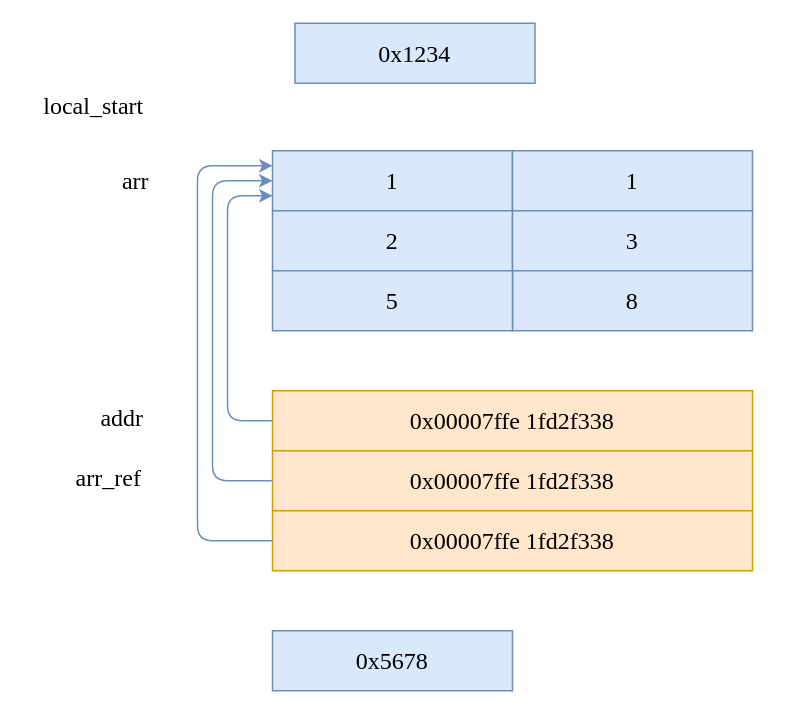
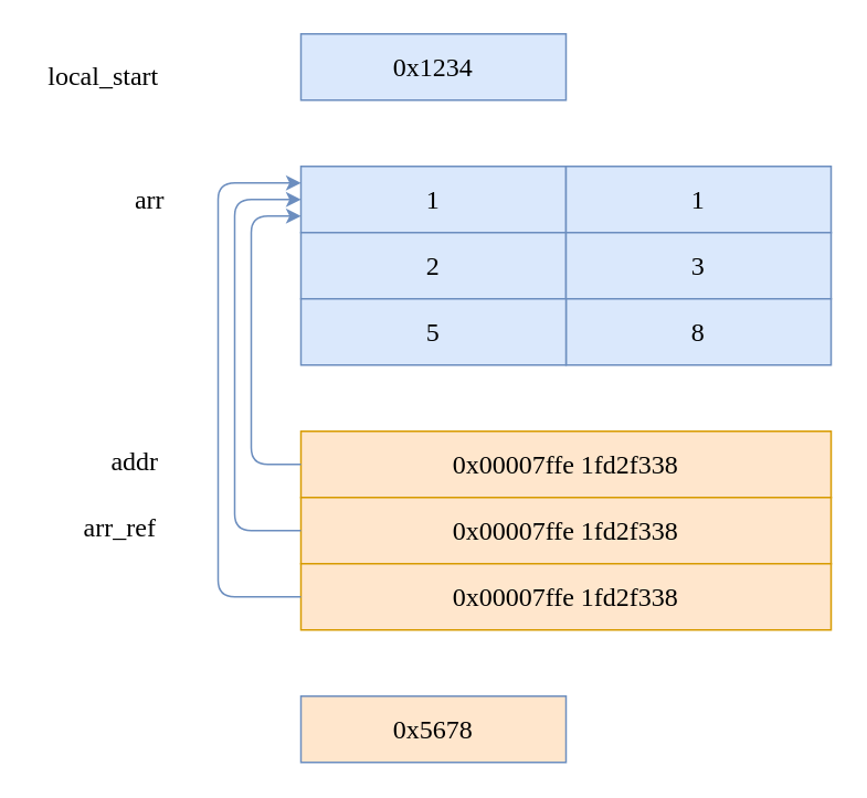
  <mxCell id="0" />
  <mxCell id="1" parent="0" />
- <mxCell id="2" value="0x1234" style="rounded=0;whiteSpace=wrap;html=1;shadow=0;strokeColor=#6c8ebf;strokeWidth=1;fontFamily=Ubuntu;fontSize=16;fontStyle=0;fillColor=#dae8fc;" parent="1" vertex="1"><mxGeometry x="196" y="15" width="160" height="40" as="geometry" /></mxCell>
- <mxCell id="3" value="0x5678" style="rounded=0;whiteSpace=wrap;html=1;shadow=0;strokeColor=#6c8ebf;strokeWidth=1;fontFamily=Ubuntu;fontSize=16;fontStyle=0;fillColor=#dae8fc;" parent="1" vertex="1"><mxGeometry x="181" y="420" width="160" height="40" as="geometry" /></mxCell>
- <mxCell id="4" value="local_start" style="text;html=1;align=center;verticalAlign=middle;whiteSpace=wrap;rounded=0;fontFamily=Ubuntu;fontSize=16;fontStyle=0;" parent="1" vertex="1"><mxGeometry x="20" y="55" width="84" height="30" as="geometry" /></mxCell>
+ <mxCell id="2" value="0x1234" style="rounded=0;whiteSpace=wrap;html=1;shadow=0;strokeColor=#6c8ebf;strokeWidth=1;fontFamily=Ubuntu;fontSize=16;fontStyle=0;fillColor=#dae8fc;" parent="1" vertex="1"><mxGeometry x="181" y="20" width="160" height="40" as="geometry" /></mxCell>
+ <mxCell id="3" value="0x5678" style="rounded=0;whiteSpace=wrap;html=1;shadow=0;strokeColor=#6c8ebf;strokeWidth=1;fontFamily=Ubuntu;fontSize=16;fontStyle=0;fillColor=#ffe6cc;" parent="1" vertex="1"><mxGeometry x="181" y="420" width="160" height="40" as="geometry" /></mxCell>
+ <mxCell id="4" value="local_start" style="text;html=1;align=center;verticalAlign=middle;whiteSpace=wrap;rounded=0;fontFamily=Ubuntu;fontSize=16;fontStyle=0;" parent="1" vertex="1"><mxGeometry x="20" y="30" width="84" height="30" as="geometry" /></mxCell>
  <mxCell id="5" value="1" style="rounded=0;whiteSpace=wrap;html=1;shadow=0;strokeColor=#6c8ebf;strokeWidth=1;fontFamily=Ubuntu;fontSize=16;fontStyle=0;fillColor=#dae8fc;" parent="1" vertex="1"><mxGeometry x="181" y="100" width="160" height="40" as="geometry" /></mxCell>
  <mxCell id="6" value="1" style="rounded=0;whiteSpace=wrap;html=1;shadow=0;strokeColor=#6c8ebf;strokeWidth=1;fontFamily=Ubuntu;fontSize=16;fontStyle=0;fillColor=#dae8fc;" parent="1" vertex="1"><mxGeometry x="341" y="100" width="160" height="40" as="geometry" /></mxCell>
  <mxCell id="7" value="2" style="rounded=0;whiteSpace=wrap;html=1;shadow=0;strokeColor=#6c8ebf;strokeWidth=1;fontFamily=Ubuntu;fontSize=16;fontStyle=0;fillColor=#dae8fc;" parent="1" vertex="1"><mxGeometry x="181" y="140" width="160" height="40" as="geometry" /></mxCell>
  <mxCell id="8" value="3" style="rounded=0;whiteSpace=wrap;html=1;shadow=0;strokeColor=#6c8ebf;strokeWidth=1;fontFamily=Ubuntu;fontSize=16;fontStyle=0;fillColor=#dae8fc;" parent="1" vertex="1"><mxGeometry x="341" y="140" width="160" height="40" as="geometry" /></mxCell>
  <mxCell id="9" value="8" style="rounded=0;whiteSpace=wrap;html=1;shadow=0;strokeColor=#6c8ebf;strokeWidth=1;fontFamily=Ubuntu;fontSize=16;fontStyle=0;fillColor=#dae8fc;" parent="1" vertex="1"><mxGeometry x="341" y="180" width="160" height="40" as="geometry" /></mxCell>
  <mxCell id="10" value="5" style="rounded=0;whiteSpace=wrap;html=1;shadow=0;strokeColor=#6c8ebf;strokeWidth=1;fontFamily=Ubuntu;fontSize=16;fontStyle=0;fillColor=#dae8fc;" parent="1" vertex="1"><mxGeometry x="181" y="180" width="160" height="40" as="geometry" /></mxCell>
  <mxCell id="11" value="arr" style="text;html=1;align=center;verticalAlign=middle;whiteSpace=wrap;rounded=0;fontFamily=Ubuntu;fontSize=16;fontStyle=0;" parent="1" vertex="1"><mxGeometry x="70" y="105" width="40" height="30" as="geometry" /></mxCell>
  <mxCell id="12" value="0x00007ffe 1fd2f338" style="rounded=0;whiteSpace=wrap;html=1;shadow=0;strokeColor=#d79b00;strokeWidth=1;fontFamily=Ubuntu;fontSize=16;fontStyle=0;fillColor=#ffe6cc;" parent="1" vertex="1"><mxGeometry x="181" y="260" width="320" height="40" as="geometry" /></mxCell>
  <mxCell id="13" value="addr" style="text;html=1;align=center;verticalAlign=middle;whiteSpace=wrap;rounded=0;fontFamily=Ubuntu;fontSize=16;fontStyle=0;" parent="1" vertex="1"><mxGeometry x="51" y="262.5" width="60" height="30" as="geometry" /></mxCell>
  <mxCell id="14" value="0x00007ffe 1fd2f338" style="rounded=0;whiteSpace=wrap;html=1;shadow=0;strokeColor=#d79b00;strokeWidth=1;fontFamily=Ubuntu;fontSize=16;fontStyle=0;fillColor=#ffe6cc;" parent="1" vertex="1"><mxGeometry x="181" y="300" width="320" height="40" as="geometry" /></mxCell>
  <mxCell id="15" value="0x00007ffe 1fd2f338" style="rounded=0;whiteSpace=wrap;html=1;shadow=0;strokeColor=#d79b00;strokeWidth=1;fontFamily=Ubuntu;fontSize=16;fontStyle=0;fillColor=#ffe6cc;" parent="1" vertex="1"><mxGeometry x="181" y="340" width="320" height="40" as="geometry" /></mxCell>
  <mxCell id="16" value="arr_ref" style="text;html=1;align=center;verticalAlign=middle;whiteSpace=wrap;rounded=0;fontFamily=Ubuntu;fontSize=16;fontStyle=0;" parent="1" vertex="1"><mxGeometry x="42" y="302.5" width="60" height="30" as="geometry" /></mxCell>
  <mxCell id="17" value="" style="endArrow=classic;html=1;rounded=1;shadow=0;strokeColor=#6c8ebf;strokeWidth=1;fontFamily=Ubuntu;fontSize=14;fontStyle=0;fillColor=#dae8fc;exitX=0;exitY=0.5;exitDx=0;exitDy=0;entryX=0;entryY=0.75;entryDx=0;entryDy=0;" parent="1" source="12" target="5" edge="1"><mxGeometry width="50" height="50" relative="1" as="geometry"><mxPoint x="381" y="270" as="sourcePoint" /><mxPoint x="431" y="220" as="targetPoint" /><Array as="points"><mxPoint x="151" y="280" /><mxPoint x="151" y="130" /></Array></mxGeometry></mxCell>
  <mxCell id="18" value="" style="endArrow=classic;html=1;rounded=1;shadow=0;strokeColor=#6c8ebf;strokeWidth=1;fontFamily=Ubuntu;fontSize=14;fontStyle=0;fillColor=#dae8fc;exitX=0;exitY=0.5;exitDx=0;exitDy=0;entryX=0;entryY=0.5;entryDx=0;entryDy=0;" parent="1" source="14" target="5" edge="1"><mxGeometry width="50" height="50" relative="1" as="geometry"><mxPoint x="191" y="290" as="sourcePoint" /><mxPoint x="191" y="110" as="targetPoint" /><Array as="points"><mxPoint x="141" y="320" /><mxPoint x="141" y="120" /></Array></mxGeometry></mxCell>
  <mxCell id="19" value="" style="endArrow=classic;html=1;rounded=1;shadow=0;strokeColor=#6c8ebf;strokeWidth=1;fontFamily=Ubuntu;fontSize=14;fontStyle=0;fillColor=#dae8fc;exitX=0;exitY=0.5;exitDx=0;exitDy=0;entryX=0;entryY=0.25;entryDx=0;entryDy=0;" parent="1" source="15" target="5" edge="1"><mxGeometry width="50" height="50" relative="1" as="geometry"><mxPoint x="191" y="330" as="sourcePoint" /><mxPoint x="191" y="130" as="targetPoint" /><Array as="points"><mxPoint x="131" y="360" /><mxPoint x="131" y="110" /></Array></mxGeometry></mxCell>
